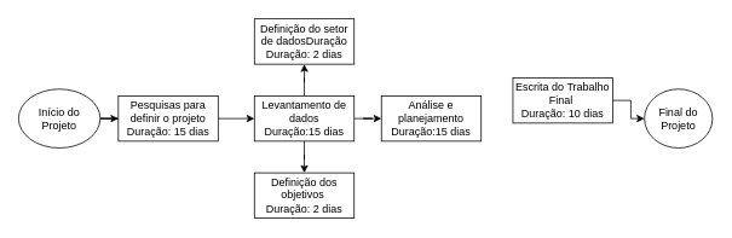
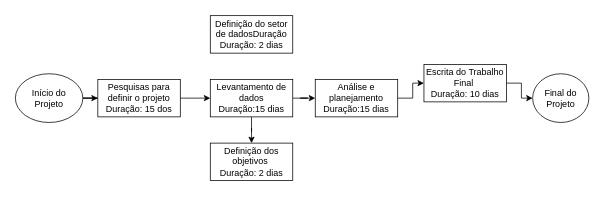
  <mxCell id="0" />
  <mxCell id="1" parent="0" />
  <mxCell id="2" value="" style="edgeStyle=orthogonalEdgeStyle;rounded=0;orthogonalLoop=1;jettySize=auto;html=1;" edge="1" parent="1" source="3" target="13"><mxGeometry relative="1" as="geometry" /></mxCell>
  <mxCell id="3" value="Início do &lt;br&gt;Projeto" style="ellipse;whiteSpace=wrap;html=1;" parent="1" vertex="1"><mxGeometry x="20" y="97.5" width="90" height="65" as="geometry" /></mxCell>
- <mxCell id="4" value="" style="edgeStyle=orthogonalEdgeStyle;rounded=0;orthogonalLoop=1;jettySize=auto;html=1;" edge="1" parent="1" source="7" target="10"><mxGeometry relative="1" as="geometry" /></mxCell>
  <mxCell id="5" value="" style="edgeStyle=orthogonalEdgeStyle;rounded=0;orthogonalLoop=1;jettySize=auto;html=1;" edge="1" parent="1" source="7" target="16"><mxGeometry relative="1" as="geometry" /></mxCell>
  <mxCell id="6" value="" style="edgeStyle=orthogonalEdgeStyle;rounded=0;orthogonalLoop=1;jettySize=auto;html=1;" edge="1" parent="1" source="7" target="9"><mxGeometry relative="1" as="geometry" /></mxCell>
  <mxCell id="7" value="Levantamento de dados&lt;br style=&quot;border-color: var(--border-color);&quot;&gt;Duração:15 dias" style="rounded=0;whiteSpace=wrap;html=1;" parent="1" vertex="1"><mxGeometry x="280" y="105" width="110" height="50" as="geometry" /></mxCell>
+ <mxCell id="8" value="" style="edgeStyle=orthogonalEdgeStyle;rounded=0;orthogonalLoop=1;jettySize=auto;html=1;" edge="1" parent="1" source="9" target="15"><mxGeometry relative="1" as="geometry" /></mxCell>
  <mxCell id="9" value="Análise e planejamento&lt;br style=&quot;border-color: var(--border-color);&quot;&gt;Duração:15 dias" style="rounded=0;whiteSpace=wrap;html=1;" parent="1" vertex="1"><mxGeometry x="420" y="105" width="110" height="50" as="geometry" /></mxCell>
  <mxCell id="10" value="Definição do setor de dadosDuração&lt;br&gt;Duração: 2 dias" style="rounded=0;whiteSpace=wrap;html=1;" parent="1" vertex="1"><mxGeometry x="280" y="20" width="110" height="50" as="geometry" /></mxCell>
  <mxCell id="11" value="Final do &lt;br&gt;Projeto" style="ellipse;whiteSpace=wrap;html=1;" parent="1" vertex="1"><mxGeometry x="710" y="97.5" width="75" height="65" as="geometry" /></mxCell>
  <mxCell id="12" value="" style="edgeStyle=orthogonalEdgeStyle;rounded=0;orthogonalLoop=1;jettySize=auto;html=1;" edge="1" parent="1" source="13" target="7"><mxGeometry relative="1" as="geometry" /></mxCell>
- <mxCell id="13" value="Pesquisas para definir o projeto&lt;br&gt;Duração: 15 dias" style="rounded=0;whiteSpace=wrap;html=1;" parent="1" vertex="1"><mxGeometry x="130" y="105" width="110" height="50" as="geometry" /></mxCell>
+ <mxCell id="13" value="Pesquisas para definir o projeto&lt;br&gt;Duração: 15 dos" style="rounded=0;whiteSpace=wrap;html=1;" parent="1" vertex="1"><mxGeometry x="130" y="105" width="110" height="50" as="geometry" /></mxCell>
  <mxCell id="14" value="" style="edgeStyle=orthogonalEdgeStyle;rounded=0;orthogonalLoop=1;jettySize=auto;html=1;" edge="1" parent="1" source="15" target="11"><mxGeometry relative="1" as="geometry" /></mxCell>
  <mxCell id="15" value="Escrita do Trabalho Final&amp;nbsp;&lt;br&gt;Duração: 10 dias" style="rounded=0;whiteSpace=wrap;html=1;" vertex="1" parent="1"><mxGeometry x="565" y="85" width="110" height="50" as="geometry" /></mxCell>
  <mxCell id="16" value="Definição dos objetivos&amp;nbsp;&lt;br&gt;Duração: 2 dias" style="rounded=0;whiteSpace=wrap;html=1;" vertex="1" parent="1"><mxGeometry x="280" y="190" width="110" height="50" as="geometry" /></mxCell>
